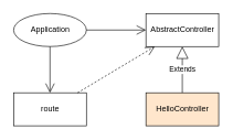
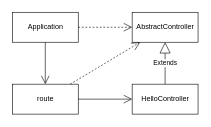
  <mxCell id="0" />
  <mxCell id="1" parent="0" />
- <mxCell id="2" value="Application" style="ellipse;html=1;" vertex="1" parent="1"><mxGeometry x="20" y="20" width="110" height="50" as="geometry" /></mxCell>
+ <mxCell id="2" value="Application" style="html=1;" vertex="1" parent="1"><mxGeometry x="20" y="20" width="110" height="50" as="geometry" /></mxCell>
  <mxCell id="3" value="route" style="html=1;" vertex="1" parent="1"><mxGeometry x="20" y="140" width="110" height="50" as="geometry" /></mxCell>
  <mxCell id="4" value="AbstractController" style="html=1;" vertex="1" parent="1"><mxGeometry x="220" y="20" width="110" height="50" as="geometry" /></mxCell>
- <mxCell id="5" value="HelloController" style="html=1;fillColor=#ffe6cc;" vertex="1" parent="1"><mxGeometry x="220" y="140" width="110" height="50" as="geometry" /></mxCell>
+ <mxCell id="5" value="HelloController" style="html=1;" vertex="1" parent="1"><mxGeometry x="220" y="140" width="110" height="50" as="geometry" /></mxCell>
  <mxCell id="6" value="Extends" style="endArrow=block;endSize=16;endFill=0;html=1;exitX=0.5;exitY=0;exitDx=0;exitDy=0;entryX=0.5;entryY=1;entryDx=0;entryDy=0;" edge="1" parent="1" source="5" target="4"><mxGeometry width="160" relative="1" as="geometry"><mxPoint x="200" y="40" as="sourcePoint" /><mxPoint x="360" y="40" as="targetPoint" /></mxGeometry></mxCell>
- <mxCell id="7" value="" style="endArrow=open;endFill=1;endSize=12;html=1;exitX=1;exitY=0.5;exitDx=0;exitDy=0;entryX=0;entryY=0.5;entryDx=0;entryDy=0;" edge="1" parent="1" source="2" target="4"><mxGeometry width="160" relative="1" as="geometry"><mxPoint x="200" y="40" as="sourcePoint" /><mxPoint x="250" y="50" as="targetPoint" /></mxGeometry></mxCell>
+ <mxCell id="7" value="" style="endArrow=open;endFill=1;endSize=12;html=1;exitX=1;exitY=0.5;exitDx=0;exitDy=0;entryX=0;entryY=0.5;entryDx=0;entryDy=0;dashed=1;" edge="1" parent="1" source="2" target="4"><mxGeometry width="160" relative="1" as="geometry"><mxPoint x="200" y="40" as="sourcePoint" /><mxPoint x="250" y="50" as="targetPoint" /></mxGeometry></mxCell>
  <mxCell id="8" value="" style="endArrow=open;endFill=1;endSize=12;html=1;exitX=0.5;exitY=1;exitDx=0;exitDy=0;entryX=0.5;entryY=0;entryDx=0;entryDy=0;" edge="1" parent="1" source="2" target="3"><mxGeometry width="160" relative="1" as="geometry"><mxPoint x="140" y="55" as="sourcePoint" /><mxPoint x="230" y="55" as="targetPoint" /></mxGeometry></mxCell>
  <mxCell id="9" value="" style="endArrow=open;endFill=1;endSize=12;html=1;dashed=1;" edge="1" parent="1" source="3" target="4"><mxGeometry width="160" relative="1" as="geometry"><mxPoint x="85" y="80" as="sourcePoint" /><mxPoint x="85" y="150" as="targetPoint" /></mxGeometry></mxCell>
+ <mxCell id="10" value="" style="endArrow=open;endFill=1;endSize=12;html=1;" edge="1" parent="1" source="3" target="5"><mxGeometry width="160" relative="1" as="geometry"><mxPoint x="126.667" y="150" as="sourcePoint" /><mxPoint x="243.333" y="80" as="targetPoint" /></mxGeometry></mxCell>
